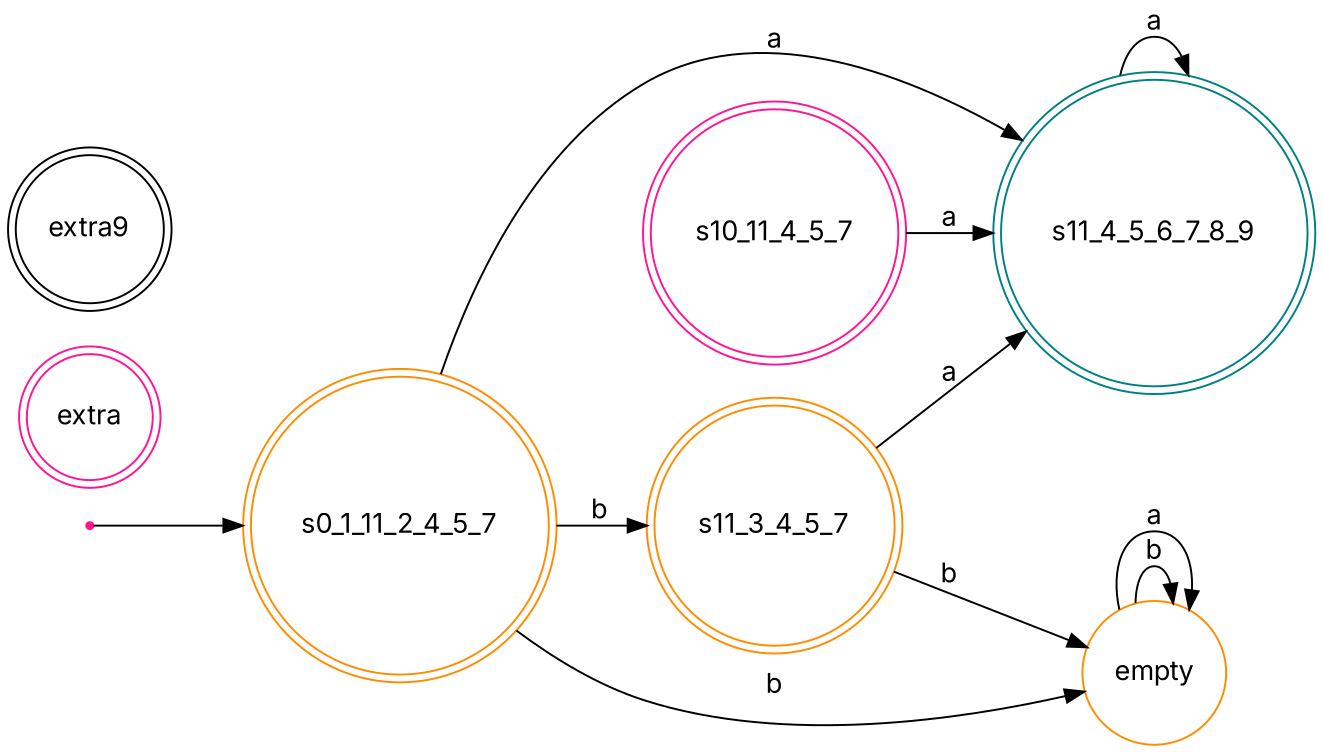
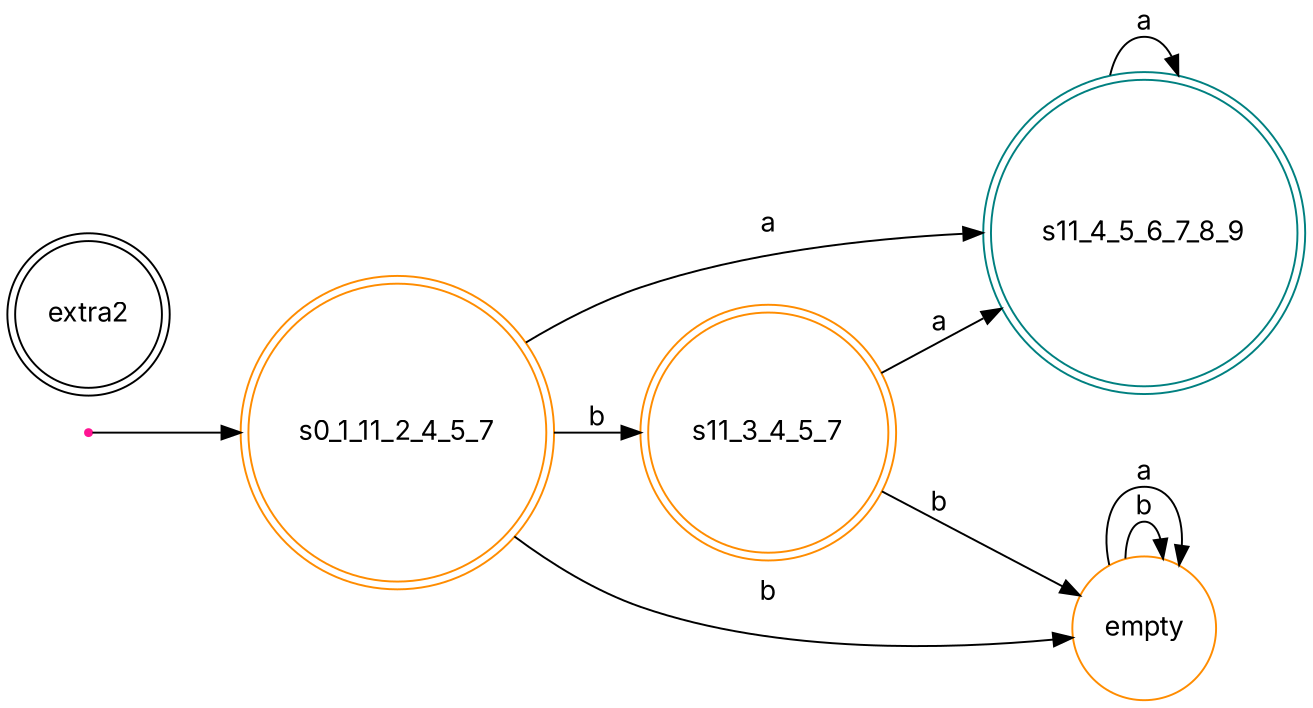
  digraph {
    fontname=Inter
    rankdir=LR
    node [color=darkorange fontname=Inter shape=doublecircle]
    edge [fontname=Inter]
    s0_1_11_2_4_5_7
    s11_3_4_5_7
    s11_4_5_6_7_8_9 [color=teal]
    empty [shape=circle]
    __start_point__ [color=deeppink shape=point]
-   s10_11_4_5_7 [color=deeppink]
-   extra [color=deeppink]
-   extra2 [color=black label=extra9]
+   extra2 [color=black]
    s0_1_11_2_4_5_7 -> s11_3_4_5_7 [label=b]
    s0_1_11_2_4_5_7 -> s11_4_5_6_7_8_9 [label=a]
    s0_1_11_2_4_5_7 -> empty [label=b]
    s11_3_4_5_7 -> s11_4_5_6_7_8_9 [label=a]
    s11_3_4_5_7 -> empty [label=b]
    s11_4_5_6_7_8_9 -> s11_4_5_6_7_8_9 [label=a]
    empty -> empty [label=b]
    empty -> empty [label=a]
    __start_point__ -> s0_1_11_2_4_5_7
-   s10_11_4_5_7 -> s11_4_5_6_7_8_9 [label=a]
  }
